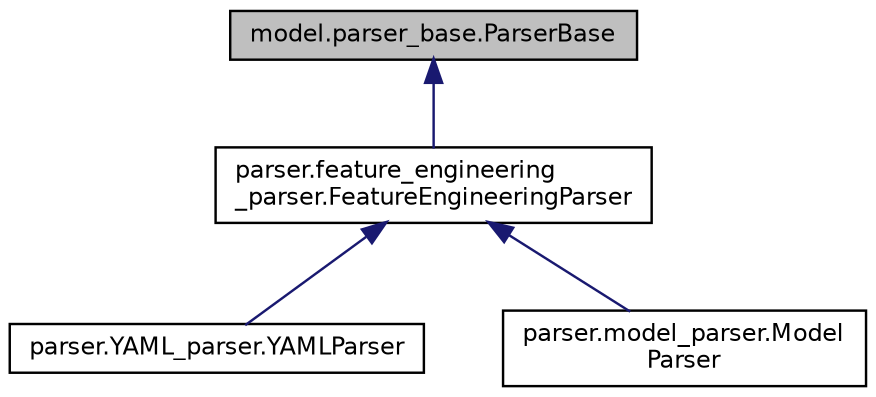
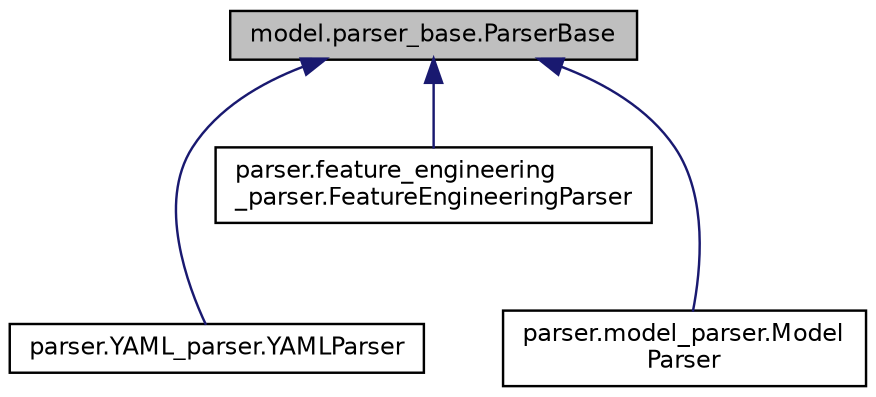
  digraph {
    rankdir=TB
    node [color=black fillcolor=white fontname=Helvetica fontsize=10 shape=record style=filled]
    edge [color=midnightblue dir=back fontname=Helvetica fontsize=10 labelfontname=Helvetica labelfontsize=10 style=solid]
    n1 [fillcolor=grey75 fontcolor=black height=0.2 label="model.parser_base.ParserBase" width=0.4]
    n2 [height=0.2 label="parser.YAML_parser.YAMLParser" width=0.4]
    n3 [height=0.2 label="parser.feature_engineering\l_parser.FeatureEngineeringParser" width=0.4]
    n4 [height=0.2 label="parser.model_parser.Model\lParser" width=0.4]
-   n3 -> n2
+   n1 -> n2
    n1 -> n3
-   n3 -> n4
+   n1 -> n4
  }
